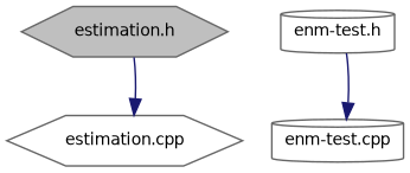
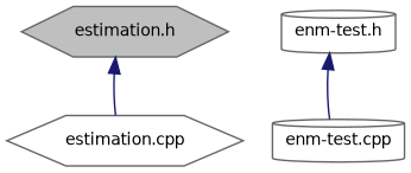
  digraph {
    node [color=gray40 fillcolor=white fontname=Helvetica fontsize=10 shape=hexagon style=filled]
    edge [color=midnightblue dir=back fontname=Helvetica fontsize=10 labelfontname=Helvetica labelfontsize=10 style=solid]
    n1 [fillcolor=grey75 fontcolor=black height=0.2 label="estimation.h" width=0.4]
    n2 [height=0.2 label="estimation.cpp" width=0.4]
    n3 [height=0.2 label="enm-test.h" shape=cylinder width=0.4]
    n4 [height=0.2 label="enm-test.cpp" shape=cylinder width=0.4]
-   n2 -> n1
-   n4 -> n3
+   n1 -> n2
+   n3 -> n4
  }
